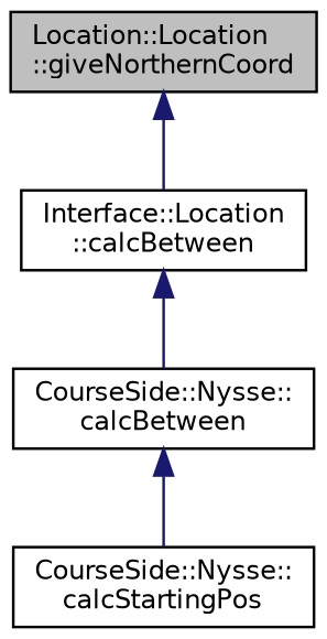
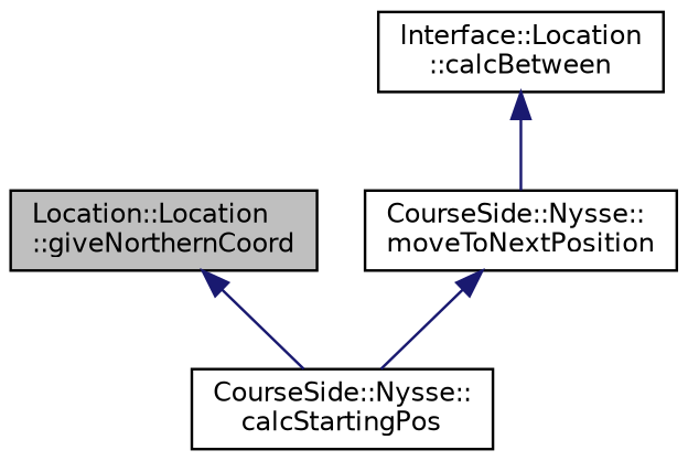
  digraph {
    rankdir=TB
    node [color=black fillcolor=white fontname=Helvetica fontsize=10 shape=record style=filled]
    edge [color=midnightblue dir=back fontname=Helvetica fontsize=10 labelfontname=Helvetica labelfontsize=10 style=solid]
    n1 [fillcolor=grey75 fontcolor=black height=0.2 label="Location::Location\l::giveNorthernCoord" width=0.4]
    n2 [height=0.2 label="Interface::Location\l::calcBetween" width=0.4]
-   n3 [height=0.2 label="CourseSide::Nysse::\lcalcBetween" width=0.4]
+   n3 [height=0.2 label="CourseSide::Nysse::\lmoveToNextPosition" width=0.4]
    n4 [height=0.2 label="CourseSide::Nysse::\lcalcStartingPos" width=0.4]
-   n1 -> n2
+   n1 -> n4
    n2 -> n3
    n3 -> n4
  }
